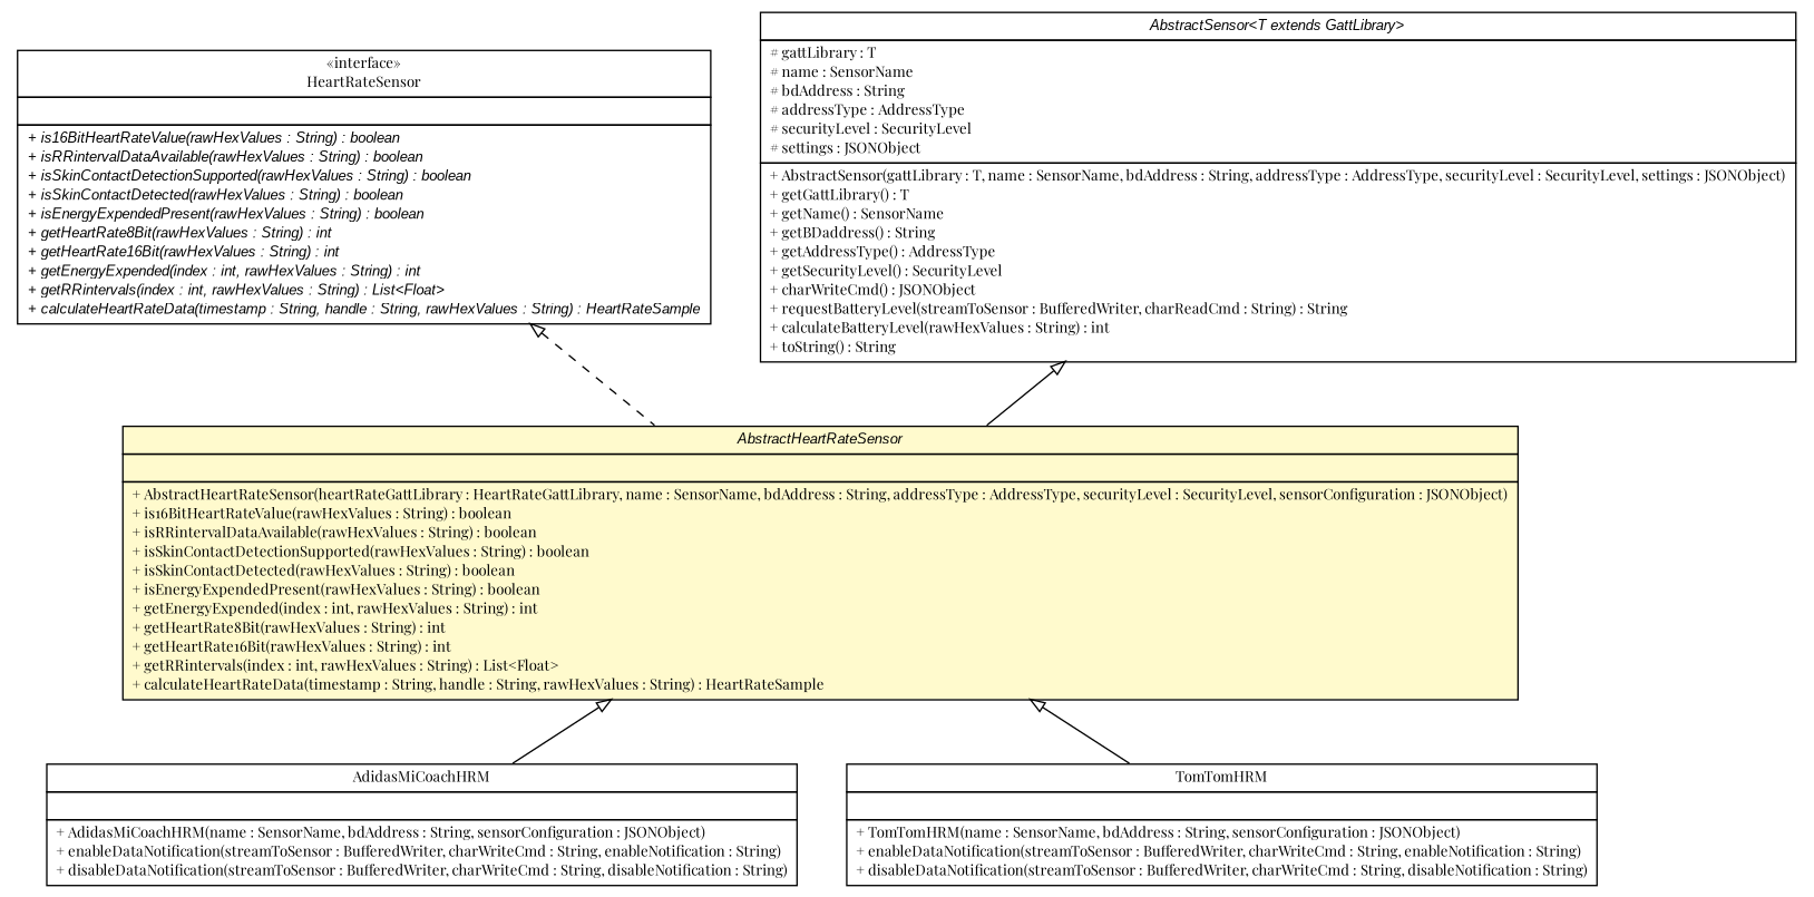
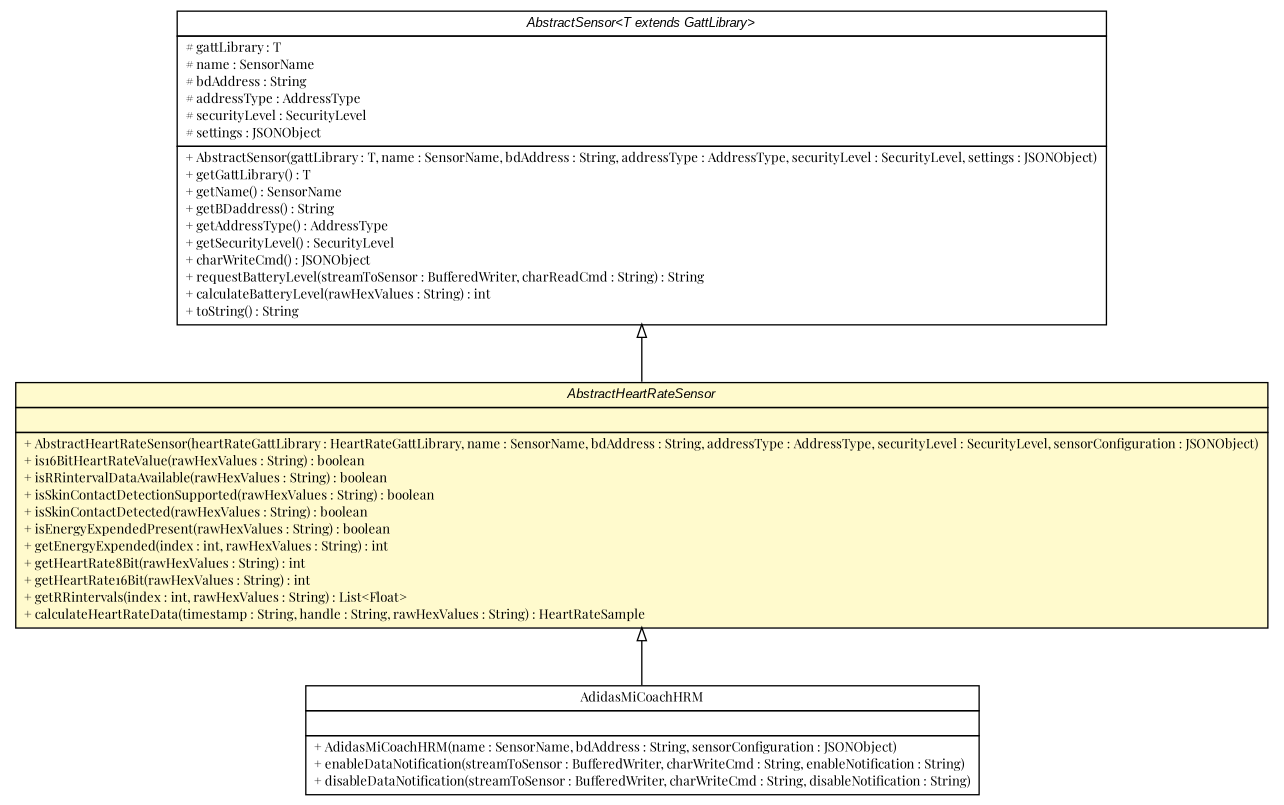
  digraph {
    fontname="Playfair Display"
    nodesep=0.25
    ranksep=0.5
    node [fontcolor=black fontname="Playfair Display" fontsize=10.0 shape=plaintext]
    edge [arrowtail=empty dir=back fontname="Playfair Display" fontsize=10 headport=p labelfontname=arial labelfontsize=10 tailport=p]
    n1 [label=<<table title="de.fhg.fit.biomos.sensorplatform.sensor.AdidasMiCoachHRM" border="0" cellborder="1" cellspacing="0" cellpadding="2" port="p" href="./AdidasMiCoachHRM.html"> 		<tr><td><table border="0" cellspacing="0" cellpadding="1"> <tr><td align="center" balign="center"> AdidasMiCoachHRM </td></tr> 		</table></td></tr> 		<tr><td><table border="0" cellspacing="0" cellpadding="1"> <tr><td align="left" balign="left">  </td></tr> 		</table></td></tr> 		<tr><td><table border="0" cellspacing="0" cellpadding="1"> <tr><td align="left" balign="left"> + AdidasMiCoachHRM(name : SensorName, bdAddress : String, sensorConfiguration : JSONObject) </td></tr> <tr><td align="left" balign="left"> + enableDataNotification(streamToSensor : BufferedWriter, charWriteCmd : String, enableNotification : String) </td></tr> <tr><td align="left" balign="left"> + disableDataNotification(streamToSensor : BufferedWriter, charWriteCmd : String, disableNotification : String) </td></tr> 		</table></td></tr> 		</table>>]
-   n2 [label=<<table title="de.fhg.fit.biomos.sensorplatform.sensor.TomTomHRM" border="0" cellborder="1" cellspacing="0" cellpadding="2" port="p" href="./TomTomHRM.html"> 		<tr><td><table border="0" cellspacing="0" cellpadding="1"> <tr><td align="center" balign="center"> TomTomHRM </td></tr> 		</table></td></tr> 		<tr><td><table border="0" cellspacing="0" cellpadding="1"> <tr><td align="left" balign="left">  </td></tr> 		</table></td></tr> 		<tr><td><table border="0" cellspacing="0" cellpadding="1"> <tr><td align="left" balign="left"> + TomTomHRM(name : SensorName, bdAddress : String, sensorConfiguration : JSONObject) </td></tr> <tr><td align="left" balign="left"> + enableDataNotification(streamToSensor : BufferedWriter, charWriteCmd : String, enableNotification : String) </td></tr> <tr><td align="left" balign="left"> + disableDataNotification(streamToSensor : BufferedWriter, charWriteCmd : String, disableNotification : String) </td></tr> 		</table></td></tr> 		</table>>]
-   n3 [label=<<table title="de.fhg.fit.biomos.sensorplatform.sensor.HeartRateSensor" border="0" cellborder="1" cellspacing="0" cellpadding="2" port="p" href="./HeartRateSensor.html"> 		<tr><td><table border="0" cellspacing="0" cellpadding="1"> <tr><td align="center" balign="center"> &#171;interface&#187; </td></tr> <tr><td align="center" balign="center"> HeartRateSensor </td></tr> 		</table></td></tr> 		<tr><td><table border="0" cellspacing="0" cellpadding="1"> <tr><td align="left" balign="left">  </td></tr> 		</table></td></tr> 		<tr><td><table border="0" cellspacing="0" cellpadding="1"> <tr><td align="left" balign="left"><font face="arial italic" point-size="10.0"> + is16BitHeartRateValue(rawHexValues : String) : boolean </font></td></tr> <tr><td align="left" balign="left"><font face="arial italic" point-size="10.0"> + isRRintervalDataAvailable(rawHexValues : String) : boolean </font></td></tr> <tr><td align="left" balign="left"><font face="arial italic" point-size="10.0"> + isSkinContactDetectionSupported(rawHexValues : String) : boolean </font></td></tr> <tr><td align="left" balign="left"><font face="arial italic" point-size="10.0"> + isSkinContactDetected(rawHexValues : String) : boolean </font></td></tr> <tr><td align="left" balign="left"><font face="arial italic" point-size="10.0"> + isEnergyExpendedPresent(rawHexValues : String) : boolean </font></td></tr> <tr><td align="left" balign="left"><font face="arial italic" point-size="10.0"> + getHeartRate8Bit(rawHexValues : String) : int </font></td></tr> <tr><td align="left" balign="left"><font face="arial italic" point-size="10.0"> + getHeartRate16Bit(rawHexValues : String) : int </font></td></tr> <tr><td align="left" balign="left"><font face="arial italic" point-size="10.0"> + getEnergyExpended(index : int, rawHexValues : String) : int </font></td></tr> <tr><td align="left" balign="left"><font face="arial italic" point-size="10.0"> + getRRintervals(index : int, rawHexValues : String) : List&lt;Float&gt; </font></td></tr> <tr><td align="left" balign="left"><font face="arial italic" point-size="10.0"> + calculateHeartRateData(timestamp : String, handle : String, rawHexValues : String) : HeartRateSample </font></td></tr> 		</table></td></tr> 		</table>>]
    n4 [label=<<table title="de.fhg.fit.biomos.sensorplatform.sensor.AbstractHeartRateSensor" border="0" cellborder="1" cellspacing="0" cellpadding="2" port="p" bgcolor="lemonChiffon" href="./AbstractHeartRateSensor.html"> 		<tr><td><table border="0" cellspacing="0" cellpadding="1"> <tr><td align="center" balign="center"><font face="arial italic"> AbstractHeartRateSensor </font></td></tr> 		</table></td></tr> 		<tr><td><table border="0" cellspacing="0" cellpadding="1"> <tr><td align="left" balign="left">  </td></tr> 		</table></td></tr> 		<tr><td><table border="0" cellspacing="0" cellpadding="1"> <tr><td align="left" balign="left"> + AbstractHeartRateSensor(heartRateGattLibrary : HeartRateGattLibrary, name : SensorName, bdAddress : String, addressType : AddressType, securityLevel : SecurityLevel, sensorConfiguration : JSONObject) </td></tr> <tr><td align="left" balign="left"> + is16BitHeartRateValue(rawHexValues : String) : boolean </td></tr> <tr><td align="left" balign="left"> + isRRintervalDataAvailable(rawHexValues : String) : boolean </td></tr> <tr><td align="left" balign="left"> + isSkinContactDetectionSupported(rawHexValues : String) : boolean </td></tr> <tr><td align="left" balign="left"> + isSkinContactDetected(rawHexValues : String) : boolean </td></tr> <tr><td align="left" balign="left"> + isEnergyExpendedPresent(rawHexValues : String) : boolean </td></tr> <tr><td align="left" balign="left"> + getEnergyExpended(index : int, rawHexValues : String) : int </td></tr> <tr><td align="left" balign="left"> + getHeartRate8Bit(rawHexValues : String) : int </td></tr> <tr><td align="left" balign="left"> + getHeartRate16Bit(rawHexValues : String) : int </td></tr> <tr><td align="left" balign="left"> + getRRintervals(index : int, rawHexValues : String) : List&lt;Float&gt; </td></tr> <tr><td align="left" balign="left"> + calculateHeartRateData(timestamp : String, handle : String, rawHexValues : String) : HeartRateSample </td></tr> 		</table></td></tr> 		</table>>]
    n5 [label=<<table title="de.fhg.fit.biomos.sensorplatform.sensor.AbstractSensor" border="0" cellborder="1" cellspacing="0" cellpadding="2" port="p" href="./AbstractSensor.html"> 		<tr><td><table border="0" cellspacing="0" cellpadding="1"> <tr><td align="center" balign="center"><font face="arial italic"> AbstractSensor&lt;T extends GattLibrary&gt; </font></td></tr> 		</table></td></tr> 		<tr><td><table border="0" cellspacing="0" cellpadding="1"> <tr><td align="left" balign="left"> # gattLibrary : T </td></tr> <tr><td align="left" balign="left"> # name : SensorName </td></tr> <tr><td align="left" balign="left"> # bdAddress : String </td></tr> <tr><td align="left" balign="left"> # addressType : AddressType </td></tr> <tr><td align="left" balign="left"> # securityLevel : SecurityLevel </td></tr> <tr><td align="left" balign="left"> # settings : JSONObject </td></tr> 		</table></td></tr> 		<tr><td><table border="0" cellspacing="0" cellpadding="1"> <tr><td align="left" balign="left"> + AbstractSensor(gattLibrary : T, name : SensorName, bdAddress : String, addressType : AddressType, securityLevel : SecurityLevel, settings : JSONObject) </td></tr> <tr><td align="left" balign="left"> + getGattLibrary() : T </td></tr> <tr><td align="left" balign="left"> + getName() : SensorName </td></tr> <tr><td align="left" balign="left"> + getBDaddress() : String </td></tr> <tr><td align="left" balign="left"> + getAddressType() : AddressType </td></tr> <tr><td align="left" balign="left"> + getSecurityLevel() : SecurityLevel </td></tr> <tr><td align="left" balign="left"> + charWriteCmd() : JSONObject </td></tr> <tr><td align="left" balign="left"> + requestBatteryLevel(streamToSensor : BufferedWriter, charReadCmd : String) : String </td></tr> <tr><td align="left" balign="left"> + calculateBatteryLevel(rawHexValues : String) : int </td></tr> <tr><td align="left" balign="left"> + toString() : String </td></tr> 		</table></td></tr> 		</table>>]
-   n3 -> n4 [style=dashed]
    n4 -> n1
-   n4 -> n2
    n5 -> n4
  }
